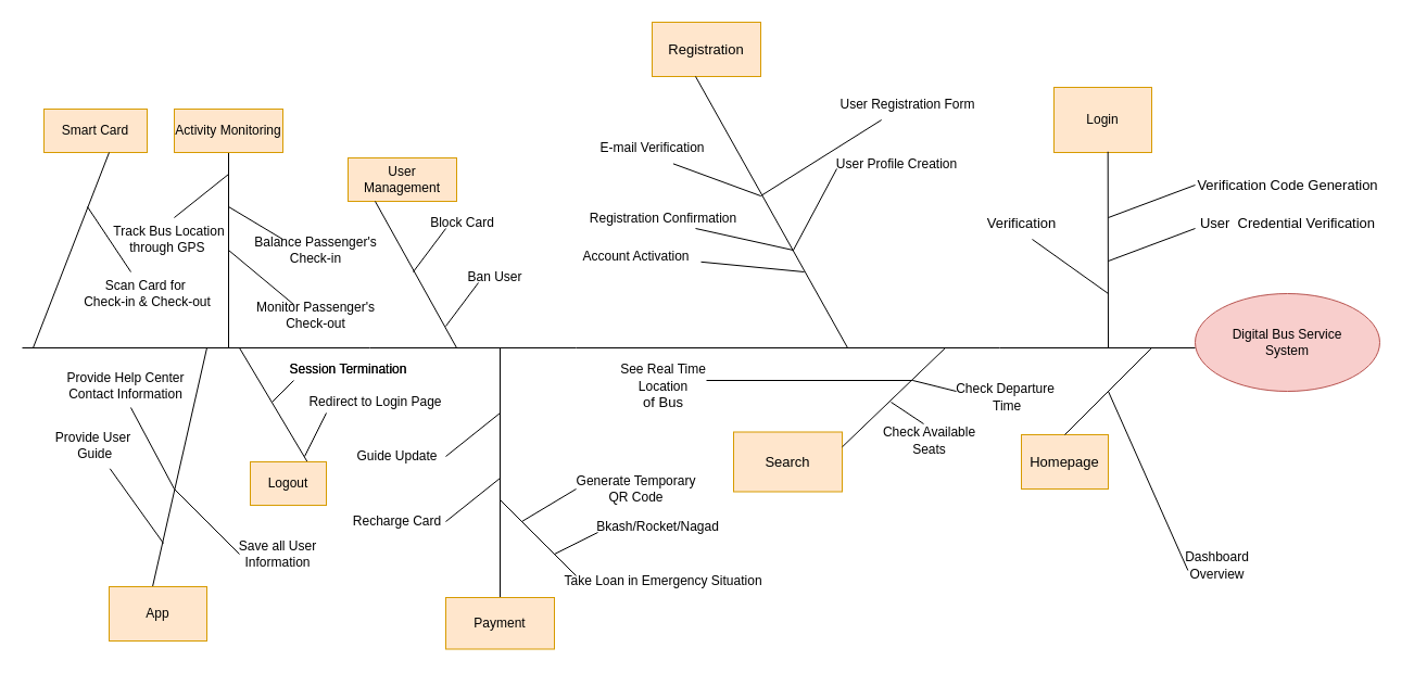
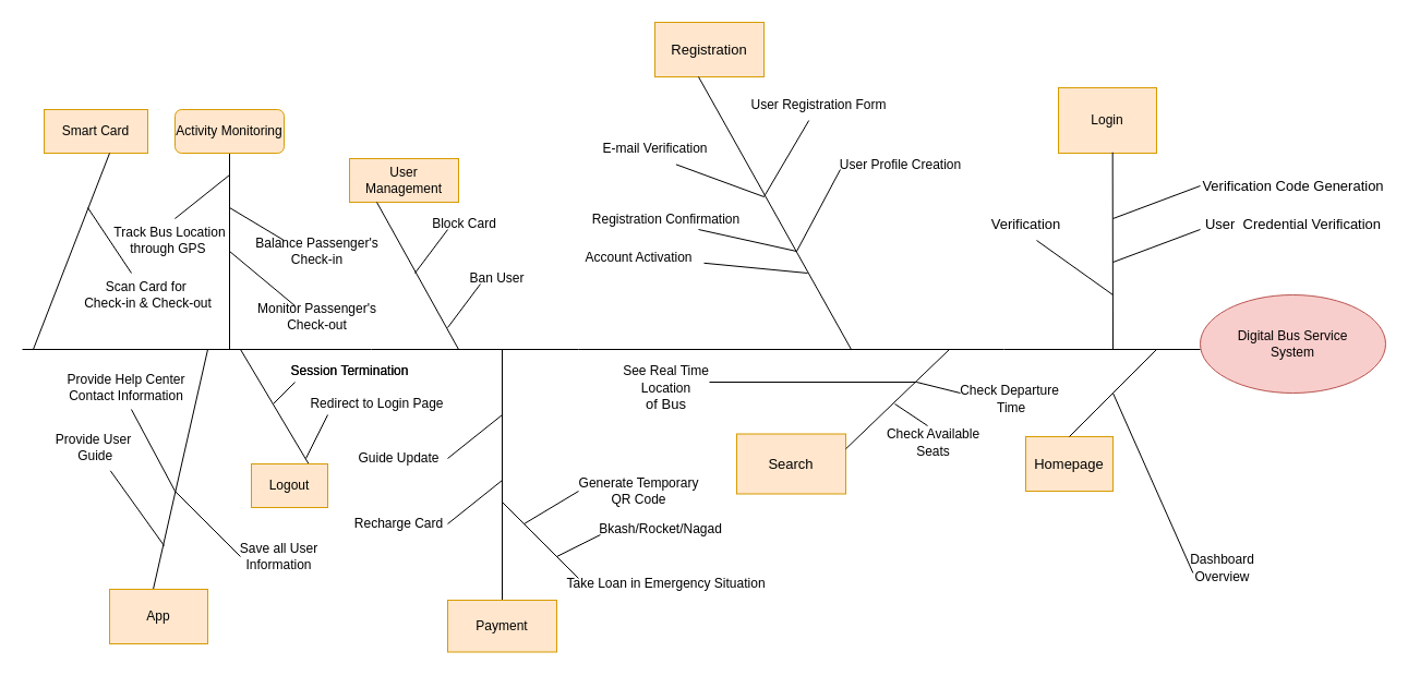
  <mxCell id="0" />
  <mxCell id="1" parent="0" />
  <mxCell id="2" value="Digital Bus Service &lt;br&gt;System" style="ellipse;whiteSpace=wrap;html=1;fillColor=#f8cecc;strokeColor=#b85450;" parent="1" vertex="1"><mxGeometry x="1100" y="270" width="170" height="90" as="geometry" /></mxCell>
  <mxCell id="3" value="" style="endArrow=none;html=1;rounded=0;" parent="1" edge="1"><mxGeometry width="50" height="50" relative="1" as="geometry"><mxPoint y="320" as="sourcePoint" x="20" /><mxPoint x="1100" y="320" as="targetPoint" /><Array as="points"><mxPoint x="340" y="320" /><mxPoint x="530" y="320" /><mxPoint x="920" y="320" /></Array></mxGeometry></mxCell>
  <mxCell id="4" value="Login" style="rounded=0;whiteSpace=wrap;html=1;fillColor=#ffe6cc;strokeColor=#d79b00;" parent="1" vertex="1"><mxGeometry x="970" y="80" width="90" height="60" as="geometry" /></mxCell>
  <mxCell id="5" value="&lt;font style=&quot;font-size: 13px;&quot;&gt;Verification Code Generation&lt;/font&gt;" style="text;html=1;align=center;verticalAlign=middle;resizable=0;points=[];autosize=1;strokeColor=none;fillColor=none;" parent="1" vertex="1"><mxGeometry x="1090" y="155" width="190" height="30" as="geometry" /></mxCell>
  <mxCell id="6" value="&lt;font style=&quot;font-size: 13px;&quot;&gt;User&amp;nbsp; Credential Verification&lt;/font&gt;" style="text;html=1;align=center;verticalAlign=middle;resizable=0;points=[];autosize=1;strokeColor=none;fillColor=none;" parent="1" vertex="1"><mxGeometry x="1095" y="190" width="180" height="30" as="geometry" /></mxCell>
  <mxCell id="7" value="&lt;font style=&quot;font-size: 13px;&quot;&gt;Verification&lt;/font&gt;" style="text;html=1;align=center;verticalAlign=middle;resizable=0;points=[];autosize=1;strokeColor=none;fillColor=none;" parent="1" vertex="1"><mxGeometry x="890" y="190" width="100" height="30" as="geometry" /></mxCell>
  <mxCell id="8" value="Homepage" style="rounded=0;whiteSpace=wrap;html=1;fontSize=13;fillColor=#ffe6cc;strokeColor=#d79b00;" parent="1" vertex="1"><mxGeometry x="940" y="400" width="80" height="50" as="geometry" /></mxCell>
  <mxCell id="9" value="" style="endArrow=none;html=1;rounded=0;fontSize=13;exitX=0.5;exitY=0;exitDx=0;exitDy=0;" parent="1" source="8" edge="1"><mxGeometry width="50" height="50" relative="1" as="geometry"><mxPoint x="670" y="250" as="sourcePoint" /><mxPoint x="1060" y="320" as="targetPoint" /></mxGeometry></mxCell>
  <mxCell id="10" value="&lt;font style=&quot;font-size: 12px;&quot;&gt;Dashboard&lt;br&gt;Overview&lt;/font&gt;" style="text;html=1;align=center;verticalAlign=middle;resizable=0;points=[];autosize=1;strokeColor=none;fillColor=none;fontSize=13;" parent="1" vertex="1"><mxGeometry x="1080" y="500" width="80" height="40" as="geometry" /></mxCell>
  <mxCell id="11" value="Search" style="rounded=0;whiteSpace=wrap;html=1;fontSize=13;fillColor=#ffe6cc;strokeColor=#d79b00;" parent="1" vertex="1"><mxGeometry x="675" y="397.5" width="100" height="55" as="geometry" /></mxCell>
  <mxCell id="12" value="" style="endArrow=none;html=1;rounded=0;fontSize=13;exitX=1;exitY=0.25;exitDx=0;exitDy=0;" parent="1" source="11" edge="1"><mxGeometry width="50" height="50" relative="1" as="geometry"><mxPoint x="710" y="310" as="sourcePoint" /><mxPoint x="870" y="320" as="targetPoint" /></mxGeometry></mxCell>
  <mxCell id="13" value="" style="endArrow=none;html=1;rounded=0;fontSize=13;entryX=0.552;entryY=0.988;entryDx=0;entryDy=0;entryPerimeter=0;" parent="1" target="4" edge="1"><mxGeometry width="50" height="50" relative="1" as="geometry"><mxPoint x="1020" y="320" as="sourcePoint" /><mxPoint x="940" y="70" as="targetPoint" /></mxGeometry></mxCell>
  <mxCell id="14" value="" style="endArrow=none;html=1;rounded=0;fontSize=13;" parent="1" edge="1"><mxGeometry width="50" height="50" relative="1" as="geometry"><mxPoint x="1020" y="200" as="sourcePoint" /><mxPoint x="1100" y="170" as="targetPoint" /></mxGeometry></mxCell>
  <mxCell id="15" value="" style="endArrow=none;html=1;rounded=0;fontSize=13;" parent="1" edge="1"><mxGeometry width="50" height="50" relative="1" as="geometry"><mxPoint x="950" y="220" as="sourcePoint" /><mxPoint x="1020" y="270" as="targetPoint" /></mxGeometry></mxCell>
  <mxCell id="16" value="" style="endArrow=none;html=1;rounded=0;fontSize=13;" parent="1" edge="1"><mxGeometry width="50" height="50" relative="1" as="geometry"><mxPoint x="1020" y="240" as="sourcePoint" /><mxPoint x="1100" y="210" as="targetPoint" /></mxGeometry></mxCell>
  <mxCell id="17" value="" style="endArrow=none;html=1;rounded=0;fontSize=13;exitX=0.167;exitY=0.625;exitDx=0;exitDy=0;exitPerimeter=0;" parent="1" source="10" edge="1"><mxGeometry width="50" height="50" relative="1" as="geometry"><mxPoint x="920" y="430" as="sourcePoint" /><mxPoint x="1020" y="360" as="targetPoint" /></mxGeometry></mxCell>
  <mxCell id="18" value="&lt;span style=&quot;font-size: 12px;&quot;&gt;See Real Time &lt;br&gt;Location&lt;br&gt;&lt;/span&gt;of Bus" style="text;html=1;align=center;verticalAlign=middle;resizable=0;points=[];autosize=1;strokeColor=none;fillColor=none;fontSize=13;" parent="1" vertex="1"><mxGeometry x="560" y="325" width="100" height="60" as="geometry" /></mxCell>
  <mxCell id="19" value="" style="endArrow=none;html=1;rounded=0;fontSize=13;" parent="1" edge="1"><mxGeometry width="50" height="50" relative="1" as="geometry"><mxPoint x="650" y="350" as="sourcePoint" /><mxPoint x="840" y="350" as="targetPoint" /></mxGeometry></mxCell>
  <mxCell id="20" value="Registration" style="rounded=0;whiteSpace=wrap;html=1;fontSize=13;fillColor=#ffe6cc;strokeColor=#d79b00;" parent="1" vertex="1"><mxGeometry x="600" y="20" width="100" height="50" as="geometry" /></mxCell>
  <mxCell id="21" value="" style="endArrow=none;html=1;rounded=0;fontSize=13;" parent="1" edge="1"><mxGeometry width="50" height="50" relative="1" as="geometry"><mxPoint x="640" y="70" as="sourcePoint" /><mxPoint x="780" y="320" as="targetPoint" /></mxGeometry></mxCell>
- <mxCell id="22" value="&lt;span style=&quot;font-size: 12px;&quot;&gt;User Registration Form&lt;/span&gt;" style="text;html=1;align=center;verticalAlign=middle;resizable=0;points=[];autosize=1;strokeColor=none;fillColor=none;fontSize=13;" parent="1" vertex="1"><mxGeometry x="760" y="80" width="150" height="30" as="geometry" /></mxCell>
+ <mxCell id="22" value="&lt;span style=&quot;font-size: 12px;&quot;&gt;User Registration Form&lt;/span&gt;" style="text;html=1;align=center;verticalAlign=middle;resizable=0;points=[];autosize=1;strokeColor=none;fillColor=none;fontSize=13;" parent="1" vertex="1"><mxGeometry x="675" y="80" width="150" height="30" as="geometry" /></mxCell>
  <mxCell id="23" value="&lt;span style=&quot;font-size: 12px;&quot;&gt;E-mail Verification&lt;/span&gt;" style="text;html=1;align=center;verticalAlign=middle;resizable=0;points=[];autosize=1;strokeColor=none;fillColor=none;fontSize=13;" parent="1" vertex="1"><mxGeometry x="540" y="120" width="120" height="30" as="geometry" /></mxCell>
  <mxCell id="24" value="" style="endArrow=none;html=1;rounded=0;fontSize=13;exitX=0.662;exitY=1.012;exitDx=0;exitDy=0;exitPerimeter=0;" parent="1" edge="1" source="23"><mxGeometry width="50" height="50" relative="1" as="geometry"><mxPoint x="650" y="210" as="sourcePoint" /><mxPoint x="700" y="180" as="targetPoint" /></mxGeometry></mxCell>
  <mxCell id="25" value="" style="endArrow=none;html=1;rounded=0;fontSize=13;" parent="1" edge="1" target="22"><mxGeometry width="50" height="50" relative="1" as="geometry"><mxPoint x="700" y="180" as="sourcePoint" /><mxPoint x="730" y="90" as="targetPoint" /></mxGeometry></mxCell>
  <mxCell id="26" value="" style="endArrow=none;html=1;rounded=0;fontSize=12;" parent="1" edge="1"><mxGeometry width="50" height="50" relative="1" as="geometry"><mxPoint x="460" y="550" as="sourcePoint" /><mxPoint x="460" y="320" as="targetPoint" /></mxGeometry></mxCell>
  <mxCell id="27" value="Payment" style="rounded=0;whiteSpace=wrap;html=1;fontSize=12;fillColor=#ffe6cc;strokeColor=#d79b00;" parent="1" vertex="1"><mxGeometry x="410" y="550" width="100" height="47.5" as="geometry" /></mxCell>
  <mxCell id="28" value="" style="endArrow=none;html=1;rounded=0;fontSize=12;" parent="1" edge="1"><mxGeometry width="50" height="50" relative="1" as="geometry"><mxPoint x="410" y="420" as="sourcePoint" /><mxPoint x="460" y="380" as="targetPoint" /></mxGeometry></mxCell>
  <mxCell id="29" value="" style="endArrow=none;html=1;rounded=0;fontSize=12;exitX=0.077;exitY=0.5;exitDx=0;exitDy=0;exitPerimeter=0;" parent="1" edge="1" source="68"><mxGeometry width="50" height="50" relative="1" as="geometry"><mxPoint x="520" y="470" as="sourcePoint" /><mxPoint x="480" y="480" as="targetPoint" /></mxGeometry></mxCell>
  <mxCell id="30" value="" style="endArrow=none;html=1;rounded=0;fontSize=12;" parent="1" edge="1"><mxGeometry width="50" height="50" relative="1" as="geometry"><mxPoint x="410" y="480" as="sourcePoint" /><mxPoint x="460" y="440" as="targetPoint" /></mxGeometry></mxCell>
  <mxCell id="31" value="" style="endArrow=none;html=1;rounded=0;fontSize=12;" parent="1" edge="1"><mxGeometry width="50" height="50" relative="1" as="geometry"><mxPoint x="530" y="530" as="sourcePoint" /><mxPoint x="460" y="460" as="targetPoint" /></mxGeometry></mxCell>
  <mxCell id="32" value="Recharge Card" style="text;html=1;align=center;verticalAlign=middle;resizable=0;points=[];autosize=1;strokeColor=none;fillColor=none;fontSize=12;" parent="1" vertex="1"><mxGeometry x="315" y="465" width="100" height="30" as="geometry" /></mxCell>
  <mxCell id="33" value="Guide Update" style="text;html=1;align=center;verticalAlign=middle;resizable=0;points=[];autosize=1;strokeColor=none;fillColor=none;fontSize=12;" parent="1" vertex="1"><mxGeometry x="310" y="405" width="110" height="30" as="geometry" /></mxCell>
  <mxCell id="34" value="Take Loan in Emergency Situation" style="text;html=1;align=center;verticalAlign=middle;resizable=0;points=[];autosize=1;strokeColor=none;fillColor=none;fontSize=12;" parent="1" vertex="1"><mxGeometry x="505" y="520" width="210" height="30" as="geometry" /></mxCell>
  <mxCell id="35" value="" style="endArrow=none;html=1;rounded=0;fontSize=12;" parent="1" edge="1"><mxGeometry width="50" height="50" relative="1" as="geometry"><mxPoint x="510" y="510" as="sourcePoint" /><mxPoint x="550" y="490" as="targetPoint" /></mxGeometry></mxCell>
  <mxCell id="36" value="Bkash/Rocket/Nagad" style="text;html=1;align=center;verticalAlign=middle;resizable=0;points=[];autosize=1;strokeColor=none;fillColor=none;fontSize=12;" parent="1" vertex="1"><mxGeometry x="535" y="470" width="140" height="30" as="geometry" /></mxCell>
  <mxCell id="37" value="" style="endArrow=none;html=1;rounded=0;fontSize=12;exitX=0.75;exitY=0;exitDx=0;exitDy=0;" parent="1" source="38" edge="1"><mxGeometry width="50" height="50" relative="1" as="geometry"><mxPoint x="260" y="390" as="sourcePoint" /><mxPoint x="220" y="320" as="targetPoint" /></mxGeometry></mxCell>
  <mxCell id="38" value="Logout" style="rounded=0;whiteSpace=wrap;html=1;fontSize=12;fillColor=#ffe6cc;strokeColor=#d79b00;" parent="1" vertex="1"><mxGeometry x="230" y="425" width="70" height="40" as="geometry" /></mxCell>
  <mxCell id="39" value="" style="endArrow=none;html=1;rounded=0;fontSize=12;" parent="1" edge="1"><mxGeometry width="50" height="50" relative="1" as="geometry"><mxPoint x="250" y="370" as="sourcePoint" /><mxPoint x="270" y="350" as="targetPoint" /></mxGeometry></mxCell>
  <mxCell id="40" value="Session Termination" style="text;html=1;align=center;verticalAlign=middle;resizable=0;points=[];autosize=1;strokeColor=none;fillColor=none;fontSize=12;" parent="1" vertex="1"><mxGeometry x="255" y="325" width="130" height="30" as="geometry" /></mxCell>
  <mxCell id="41" value="User&lt;br&gt;Management" style="rounded=0;whiteSpace=wrap;html=1;fontSize=12;fillColor=#ffe6cc;strokeColor=#d79b00;" parent="1" vertex="1"><mxGeometry x="320" y="145" width="100" height="40" as="geometry" /></mxCell>
  <mxCell id="42" value="" style="endArrow=none;html=1;rounded=0;fontSize=12;entryX=0.25;entryY=1;entryDx=0;entryDy=0;" parent="1" target="41" edge="1"><mxGeometry width="50" height="50" relative="1" as="geometry"><mxPoint x="420" y="320" as="sourcePoint" /><mxPoint x="350" y="180" as="targetPoint" /></mxGeometry></mxCell>
  <mxCell id="43" value="" style="endArrow=none;html=1;rounded=0;fontSize=12;entryX=0.313;entryY=0.667;entryDx=0;entryDy=0;entryPerimeter=0;" parent="1" edge="1" target="44"><mxGeometry width="50" height="50" relative="1" as="geometry"><mxPoint x="380" y="250" as="sourcePoint" /><mxPoint x="400" y="190" as="targetPoint" /></mxGeometry></mxCell>
  <mxCell id="44" value="Block Card" style="text;html=1;align=center;verticalAlign=middle;resizable=0;points=[];autosize=1;strokeColor=none;fillColor=none;fontSize=12;" parent="1" vertex="1"><mxGeometry x="385" y="190" width="80" height="30" as="geometry" /></mxCell>
  <mxCell id="45" value="" style="endArrow=none;html=1;rounded=0;fontSize=12;entryX=0.5;entryY=1;entryDx=0;entryDy=0;" parent="1" target="46" edge="1"><mxGeometry width="50" height="50" relative="1" as="geometry"><mxPoint x="210" y="320" as="sourcePoint" /><mxPoint x="240" y="150" as="targetPoint" /></mxGeometry></mxCell>
- <mxCell id="46" value="Activity Monitoring" style="rounded=0;whiteSpace=wrap;html=1;fontSize=12;fillColor=#ffe6cc;strokeColor=#d79b00;" parent="1" vertex="1"><mxGeometry x="160" y="100" width="100" height="40" as="geometry" /></mxCell>
+ <mxCell id="46" value="Activity Monitoring" style="whiteSpace=wrap;html=1;fontSize=12;fillColor=#ffe6cc;strokeColor=#d79b00;rounded=1;" parent="1" vertex="1"><mxGeometry x="160" y="100" width="100" height="40" as="geometry" /></mxCell>
  <mxCell id="47" value="" style="endArrow=none;html=1;rounded=0;fontSize=12;entryX=0.269;entryY=0.25;entryDx=0;entryDy=0;entryPerimeter=0;" parent="1" target="48" edge="1"><mxGeometry width="50" height="50" relative="1" as="geometry"><mxPoint x="210" y="190" as="sourcePoint" /><mxPoint x="270" y="240" as="targetPoint" /></mxGeometry></mxCell>
  <mxCell id="48" value="Balance Passenger's&lt;br&gt;Check-in" style="text;html=1;align=center;verticalAlign=middle;resizable=0;points=[];autosize=1;strokeColor=none;fillColor=none;fontSize=12;" parent="1" vertex="1"><mxGeometry x="225" y="210" width="130" height="40" as="geometry" /></mxCell>
  <mxCell id="49" value="" style="endArrow=none;html=1;rounded=0;fontSize=12;" parent="1" edge="1"><mxGeometry width="50" height="50" relative="1" as="geometry"><mxPoint x="190" y="320" as="sourcePoint" /><mxPoint x="140" y="540" as="targetPoint" /></mxGeometry></mxCell>
  <mxCell id="50" value="App" style="rounded=0;whiteSpace=wrap;html=1;fontSize=12;fillColor=#ffe6cc;strokeColor=#d79b00;" parent="1" vertex="1"><mxGeometry x="100" y="540" width="90" height="50" as="geometry" /></mxCell>
  <mxCell id="51" value="" style="endArrow=none;html=1;rounded=0;fontSize=12;" parent="1" edge="1"><mxGeometry width="50" height="50" relative="1" as="geometry"><mxPoint x="160" y="450" as="sourcePoint" /><mxPoint x="220" y="510" as="targetPoint" /></mxGeometry></mxCell>
  <mxCell id="52" value="Save all User &lt;br&gt;Information" style="text;html=1;align=center;verticalAlign=middle;resizable=0;points=[];autosize=1;strokeColor=none;fillColor=none;fontSize=12;" parent="1" vertex="1"><mxGeometry x="210" y="490" width="90" height="40" as="geometry" /></mxCell>
  <mxCell id="53" value="" style="endArrow=none;html=1;rounded=0;fontSize=12;exitX=0.538;exitY=0.833;exitDx=0;exitDy=0;exitPerimeter=0;" parent="1" edge="1"><mxGeometry width="50" height="50" relative="1" as="geometry"><mxPoint x="119.94" y="374.99" as="sourcePoint" /><mxPoint x="160" y="450" as="targetPoint" /></mxGeometry></mxCell>
  <mxCell id="54" value="Smart Card" style="rounded=0;whiteSpace=wrap;html=1;fontSize=12;fillColor=#ffe6cc;strokeColor=#d79b00;" parent="1" vertex="1"><mxGeometry x="40" y="100" width="95" height="40" as="geometry" /></mxCell>
  <mxCell id="55" value="" style="endArrow=none;html=1;rounded=0;fontSize=12;" parent="1" edge="1"><mxGeometry width="50" height="50" relative="1" as="geometry"><mxPoint x="30" y="320" as="sourcePoint" /><mxPoint x="100" y="140" as="targetPoint" /></mxGeometry></mxCell>
  <mxCell id="56" value="" style="endArrow=none;html=1;rounded=0;fontSize=12;" parent="1" edge="1"><mxGeometry width="50" height="50" relative="1" as="geometry"><mxPoint x="80" y="190" as="sourcePoint" /><mxPoint x="120" y="250" as="targetPoint" /></mxGeometry></mxCell>
  <mxCell id="57" value="Scan Card for&amp;nbsp;&lt;br&gt;Check-in &amp;amp; Check-out" style="text;html=1;align=center;verticalAlign=middle;resizable=0;points=[];autosize=1;strokeColor=none;fillColor=none;fontSize=12;" parent="1" vertex="1"><mxGeometry x="65" y="250" width="140" height="40" as="geometry" /></mxCell>
  <mxCell id="58" value="&lt;span style=&quot;font-size: 12px;&quot;&gt;User Profile Creation&lt;/span&gt;" style="text;html=1;align=center;verticalAlign=middle;resizable=0;points=[];autosize=1;strokeColor=none;fillColor=none;fontSize=13;" vertex="1" parent="1"><mxGeometry x="760" y="135" width="130" height="30" as="geometry" /></mxCell>
  <mxCell id="59" value="&lt;span style=&quot;font-size: 12px;&quot;&gt;Account Activation&lt;/span&gt;" style="text;html=1;align=center;verticalAlign=middle;resizable=0;points=[];autosize=1;strokeColor=none;fillColor=none;fontSize=13;" vertex="1" parent="1"><mxGeometry x="525" y="220" width="120" height="30" as="geometry" /></mxCell>
  <mxCell id="60" value="&lt;span style=&quot;font-size: 12px;&quot;&gt;Registration Confirmation&lt;/span&gt;" style="text;html=1;align=center;verticalAlign=middle;resizable=0;points=[];autosize=1;strokeColor=none;fillColor=none;fontSize=13;" vertex="1" parent="1"><mxGeometry x="530" y="185" width="160" height="30" as="geometry" /></mxCell>
  <mxCell id="61" value="" style="endArrow=none;html=1;rounded=0;fontSize=13;entryX=0.077;entryY=0.667;entryDx=0;entryDy=0;entryPerimeter=0;" edge="1" parent="1" target="58"><mxGeometry width="50" height="50" relative="1" as="geometry"><mxPoint x="730" y="230" as="sourcePoint" /><mxPoint x="740" y="100" as="targetPoint" /></mxGeometry></mxCell>
  <mxCell id="62" value="" style="endArrow=none;html=1;rounded=0;fontSize=13;" edge="1" parent="1" target="59"><mxGeometry width="50" height="50" relative="1" as="geometry"><mxPoint x="740" y="250" as="sourcePoint" /><mxPoint x="750" y="110" as="targetPoint" /></mxGeometry></mxCell>
  <mxCell id="63" value="" style="endArrow=none;html=1;rounded=0;fontSize=13;" edge="1" parent="1"><mxGeometry width="50" height="50" relative="1" as="geometry"><mxPoint x="640" y="210" as="sourcePoint" /><mxPoint x="730" y="230" as="targetPoint" /></mxGeometry></mxCell>
  <mxCell id="64" value="&lt;span style=&quot;font-size: 12px;&quot;&gt;Check Departure&lt;br&gt;&amp;nbsp;Time&lt;/span&gt;" style="text;html=1;align=center;verticalAlign=middle;resizable=0;points=[];autosize=1;strokeColor=none;fillColor=none;fontSize=13;" vertex="1" parent="1"><mxGeometry x="870" y="345" width="110" height="40" as="geometry" /></mxCell>
  <mxCell id="65" value="&lt;span style=&quot;font-size: 12px;&quot;&gt;Check Available &lt;br&gt;Seats&lt;/span&gt;" style="text;html=1;align=center;verticalAlign=middle;resizable=0;points=[];autosize=1;strokeColor=none;fillColor=none;fontSize=13;" vertex="1" parent="1"><mxGeometry x="800" y="385" width="110" height="40" as="geometry" /></mxCell>
  <mxCell id="66" value="" style="endArrow=none;html=1;rounded=0;fontSize=13;" edge="1" parent="1"><mxGeometry width="50" height="50" relative="1" as="geometry"><mxPoint x="850" y="390" as="sourcePoint" /><mxPoint x="820" y="370" as="targetPoint" /></mxGeometry></mxCell>
  <mxCell id="67" value="" style="endArrow=none;html=1;rounded=0;fontSize=13;exitX=0.091;exitY=0.375;exitDx=0;exitDy=0;exitPerimeter=0;" edge="1" parent="1" source="64"><mxGeometry width="50" height="50" relative="1" as="geometry"><mxPoint x="760" y="270" as="sourcePoint" /><mxPoint x="840" y="350" as="targetPoint" /></mxGeometry></mxCell>
  <mxCell id="68" value="Generate Temporary&lt;br&gt;QR Code" style="text;html=1;align=center;verticalAlign=middle;resizable=0;points=[];autosize=1;strokeColor=none;fillColor=none;fontSize=12;" vertex="1" parent="1"><mxGeometry x="520" y="430" width="130" height="40" as="geometry" /></mxCell>
  <mxCell id="69" value="Session Termination" style="text;html=1;align=center;verticalAlign=middle;resizable=0;points=[];autosize=1;strokeColor=none;fillColor=none;fontSize=12;" vertex="1" parent="1"><mxGeometry x="255" y="325" width="130" height="30" as="geometry" /></mxCell>
  <mxCell id="70" value="Redirect to Login Page" style="text;html=1;align=center;verticalAlign=middle;resizable=0;points=[];autosize=1;strokeColor=none;fillColor=none;fontSize=12;" vertex="1" parent="1"><mxGeometry x="270" y="355" width="150" height="30" as="geometry" /></mxCell>
  <mxCell id="71" value="" style="endArrow=none;html=1;rounded=0;fontSize=12;entryX=0.2;entryY=0.833;entryDx=0;entryDy=0;entryPerimeter=0;" edge="1" parent="1" target="70"><mxGeometry width="50" height="50" relative="1" as="geometry"><mxPoint x="280" y="420" as="sourcePoint" /><mxPoint x="290" y="350" as="targetPoint" /></mxGeometry></mxCell>
  <mxCell id="72" value="Ban User" style="text;html=1;align=center;verticalAlign=middle;resizable=0;points=[];autosize=1;strokeColor=none;fillColor=none;fontSize=12;" vertex="1" parent="1"><mxGeometry x="420" y="240" width="70" height="30" as="geometry" /></mxCell>
  <mxCell id="73" value="" style="endArrow=none;html=1;rounded=0;fontSize=12;" edge="1" parent="1"><mxGeometry width="50" height="50" relative="1" as="geometry"><mxPoint x="410" y="300" as="sourcePoint" /><mxPoint x="440" y="260" as="targetPoint" /></mxGeometry></mxCell>
  <mxCell id="74" value="Monitor Passenger's &lt;br&gt;Check-out" style="text;html=1;align=center;verticalAlign=middle;resizable=0;points=[];autosize=1;strokeColor=none;fillColor=none;fontSize=12;" vertex="1" parent="1"><mxGeometry x="225" y="270" width="130" height="40" as="geometry" /></mxCell>
  <mxCell id="75" value="" style="endArrow=none;html=1;rounded=0;fontSize=12;entryX=0.346;entryY=0.25;entryDx=0;entryDy=0;entryPerimeter=0;" edge="1" parent="1" target="74"><mxGeometry width="50" height="50" relative="1" as="geometry"><mxPoint x="210" y="230" as="sourcePoint" /><mxPoint x="269.97" y="220" as="targetPoint" /></mxGeometry></mxCell>
  <mxCell id="76" value="Track Bus Location&lt;br&gt;through GPS&amp;nbsp;" style="text;html=1;align=center;verticalAlign=middle;resizable=0;points=[];autosize=1;strokeColor=none;fillColor=none;fontSize=12;" vertex="1" parent="1"><mxGeometry x="90" y="200" width="130" height="40" as="geometry" /></mxCell>
  <mxCell id="77" value="" style="endArrow=none;html=1;rounded=0;fontSize=12;entryX=0.538;entryY=0;entryDx=0;entryDy=0;entryPerimeter=0;" edge="1" parent="1" target="76"><mxGeometry width="50" height="50" relative="1" as="geometry"><mxPoint x="210" y="160" as="sourcePoint" /><mxPoint x="269.97" y="230" as="targetPoint" /></mxGeometry></mxCell>
  <mxCell id="78" value="Provide Help Center&lt;br&gt;Contact Information" style="text;html=1;align=center;verticalAlign=middle;resizable=0;points=[];autosize=1;strokeColor=none;fillColor=none;fontSize=12;" vertex="1" parent="1"><mxGeometry x="50" y="335" width="130" height="40" as="geometry" /></mxCell>
  <mxCell id="79" value="Provide User&lt;br&gt;&amp;nbsp;Guide" style="text;html=1;align=center;verticalAlign=middle;resizable=0;points=[];autosize=1;strokeColor=none;fillColor=none;fontSize=12;" vertex="1" parent="1"><mxGeometry x="40" y="390" width="90" height="40" as="geometry" /></mxCell>
  <mxCell id="80" value="" style="endArrow=none;html=1;rounded=0;fontSize=12;exitX=0.675;exitY=1.032;exitDx=0;exitDy=0;exitPerimeter=0;" edge="1" parent="1" source="79"><mxGeometry width="50" height="50" relative="1" as="geometry"><mxPoint x="129.94" y="384.99" as="sourcePoint" /><mxPoint x="150" y="500" as="targetPoint" /></mxGeometry></mxCell>
